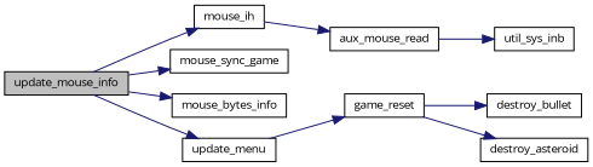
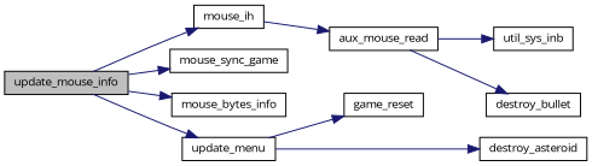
  digraph {
    fontname="Open Sans"
    rankdir=LR
    node [color=black fillcolor=white fontname="Open Sans" fontsize=10 shape=record style=filled]
    edge [color=midnightblue fontname="Open Sans" fontsize=10 labelfontname=Helvetica labelfontsize=10 style=solid]
    n1 [fillcolor=grey75 fontcolor=black height=0.2 label=update_mouse_info width=0.4]
    n2 [height=0.2 label=mouse_ih width=0.4]
    n3 [height=0.2 label=mouse_sync_game width=0.4]
    n4 [height=0.2 label=mouse_bytes_info width=0.4]
    n5 [height=0.2 label=update_menu width=0.4]
    n6 [height=0.2 label=aux_mouse_read width=0.4]
    n7 [height=0.2 label=game_reset width=0.4]
    n8 [height=0.2 label=util_sys_inb width=0.4]
    n9 [height=0.2 label=destroy_asteroid width=0.4]
    n10 [height=0.2 label=destroy_bullet width=0.4]
    n1 -> n2
    n1 -> n3
    n1 -> n4
    n1 -> n5
    n2 -> n6
    n5 -> n7
    n6 -> n8
-   n7 -> n9
-   n7 -> n10
+   n5 -> n9
+   n6 -> n10
  }
